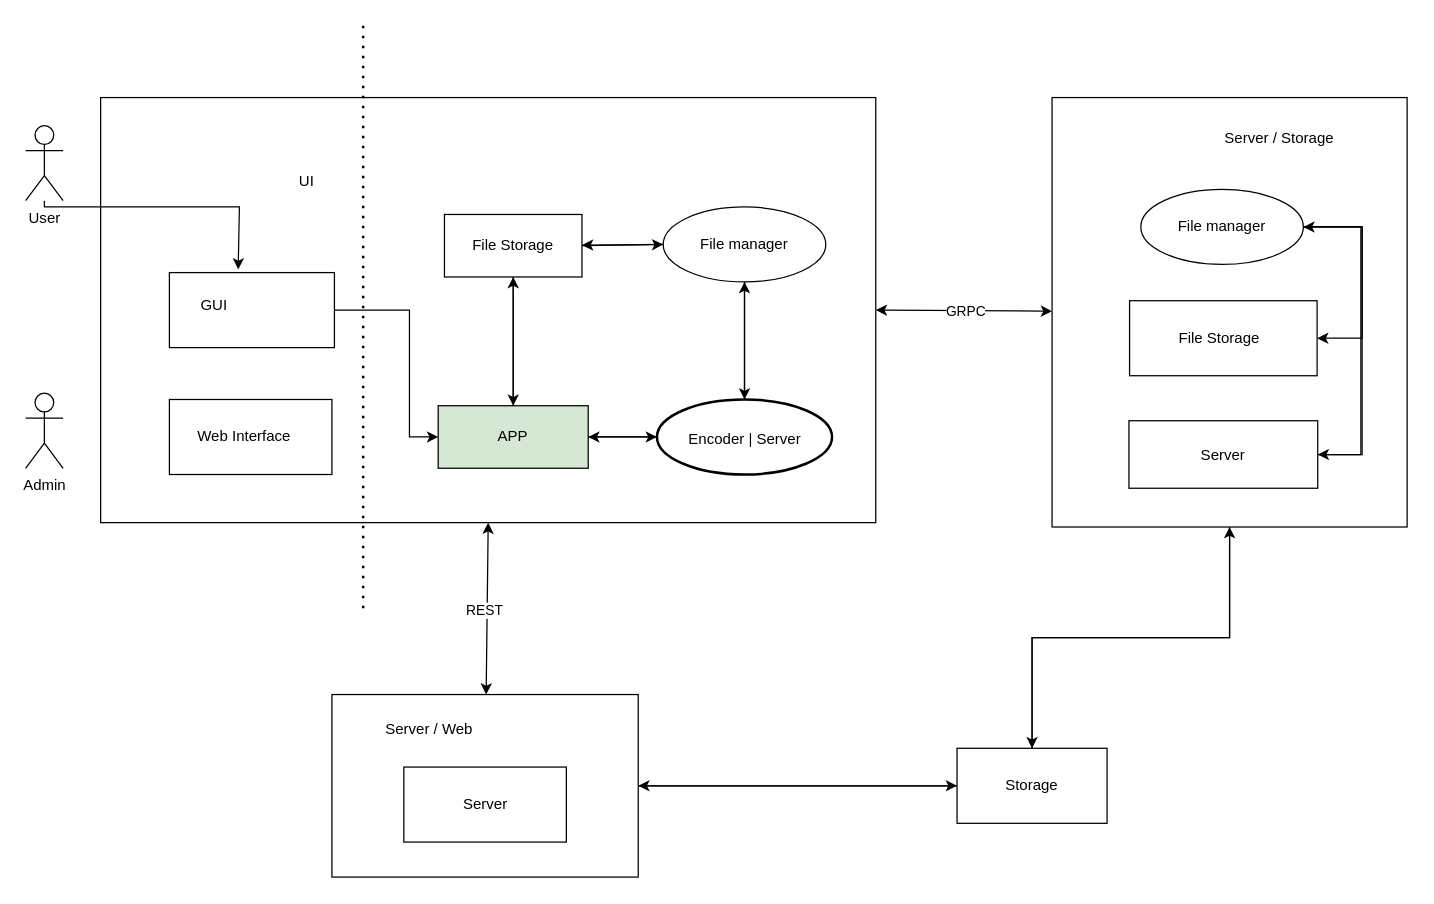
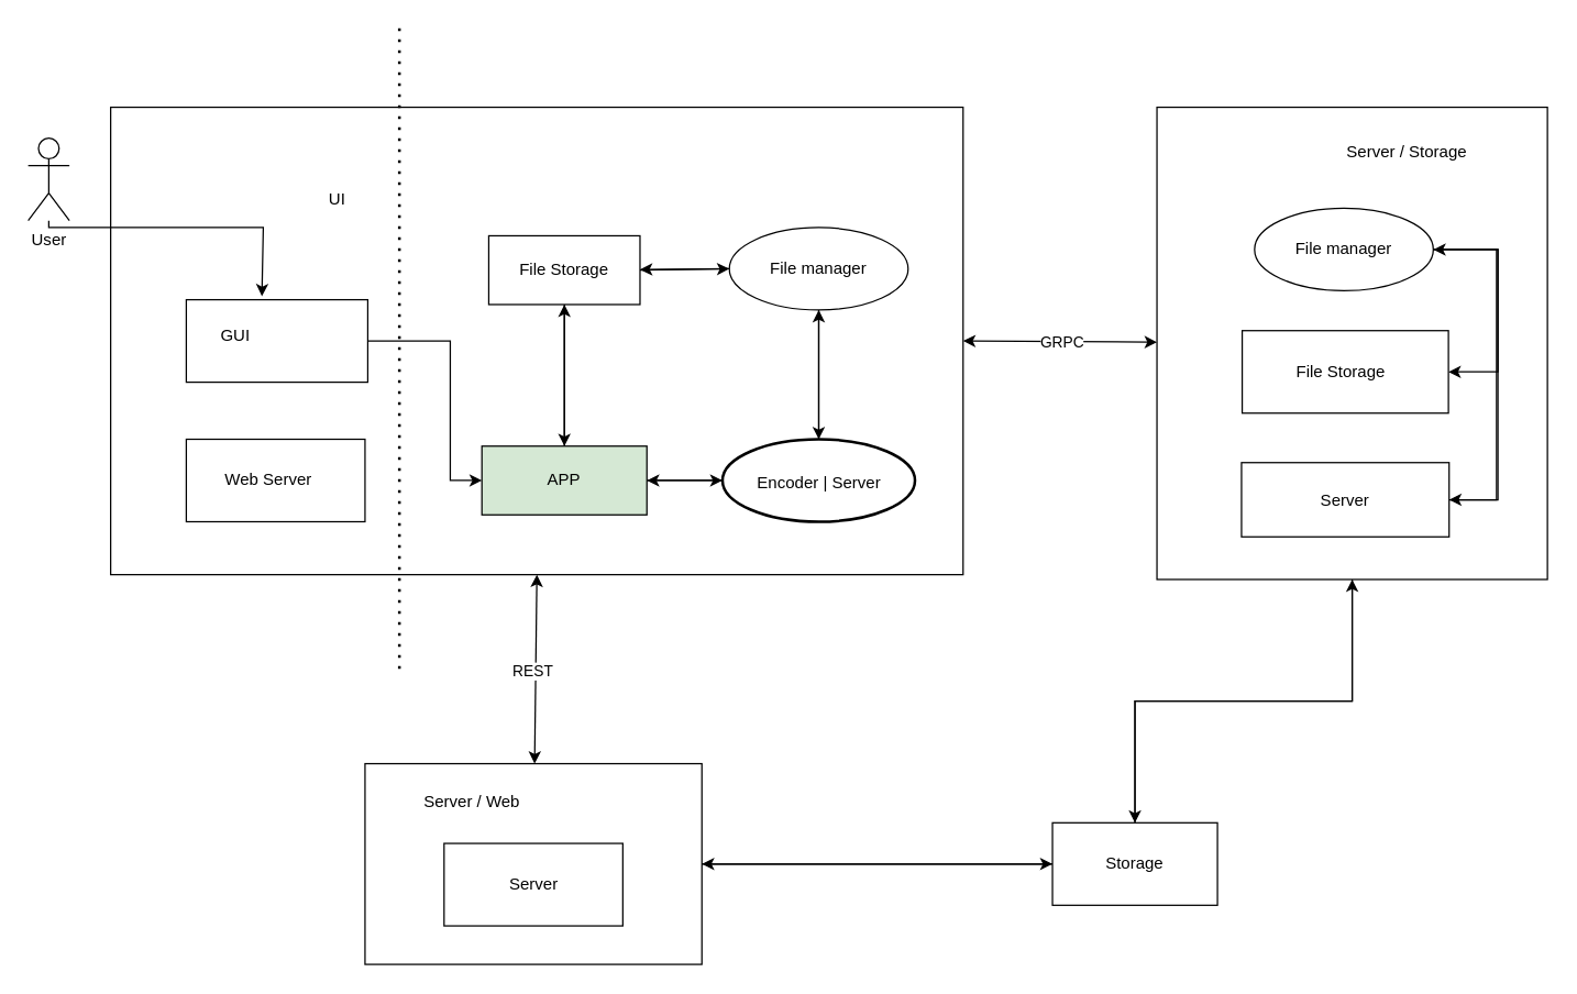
  <mxCell id="0" />
  <mxCell id="1" parent="0" />
  <mxCell id="2" value="" style="rounded=0;whiteSpace=wrap;html=1;" parent="1" vertex="1"><mxGeometry x="80" y="77.5" width="620" height="340" as="geometry" /></mxCell>
  <mxCell id="3" value="" style="rounded=0;whiteSpace=wrap;html=1;" parent="1" vertex="1"><mxGeometry x="841" y="77.5" width="284" height="343.5" as="geometry" /></mxCell>
  <mxCell id="4" value="" style="rounded=0;whiteSpace=wrap;html=1;" parent="1" vertex="1"><mxGeometry x="265" y="555" width="245" height="146" as="geometry" /></mxCell>
  <mxCell id="5" style="edgeStyle=none;rounded=0;orthogonalLoop=1;jettySize=auto;html=1;exitX=1;exitY=0.5;exitDx=0;exitDy=0;entryX=0;entryY=0.5;entryDx=0;entryDy=0;entryPerimeter=0;" parent="1" source="7" target="13" edge="1"><mxGeometry relative="1" as="geometry" /></mxCell>
  <mxCell id="6" style="edgeStyle=none;rounded=0;orthogonalLoop=1;jettySize=auto;html=1;exitX=0.5;exitY=0;exitDx=0;exitDy=0;entryX=0.5;entryY=1;entryDx=0;entryDy=0;" parent="1" source="7" target="10" edge="1"><mxGeometry relative="1" as="geometry" /></mxCell>
  <mxCell id="7" value="APP" style="html=1;whiteSpace=wrap;fillColor=#d5e8d4;" parent="1" vertex="1"><mxGeometry x="350" y="324" width="120" height="50" as="geometry" /></mxCell>
  <mxCell id="8" style="edgeStyle=none;rounded=0;orthogonalLoop=1;jettySize=auto;html=1;exitX=0.5;exitY=1;exitDx=0;exitDy=0;entryX=0.5;entryY=0;entryDx=0;entryDy=0;" parent="1" source="10" target="7" edge="1"><mxGeometry relative="1" as="geometry" /></mxCell>
  <mxCell id="9" style="edgeStyle=none;rounded=0;orthogonalLoop=1;jettySize=auto;html=1;exitX=1;exitY=0.5;exitDx=0;exitDy=0;entryX=0;entryY=0.5;entryDx=0;entryDy=0;" edge="1" parent="1" source="10" target="17"><mxGeometry relative="1" as="geometry" /></mxCell>
  <mxCell id="10" value="&lt;div&gt;File Storage&lt;/div&gt;" style="html=1;whiteSpace=wrap;" parent="1" vertex="1"><mxGeometry x="355" y="171" width="110" height="50" as="geometry" /></mxCell>
  <mxCell id="11" style="edgeStyle=none;rounded=0;orthogonalLoop=1;jettySize=auto;html=1;exitX=0;exitY=0.5;exitDx=0;exitDy=0;exitPerimeter=0;entryX=1;entryY=0.5;entryDx=0;entryDy=0;" parent="1" source="13" target="7" edge="1"><mxGeometry relative="1" as="geometry" /></mxCell>
  <mxCell id="12" style="edgeStyle=none;rounded=0;orthogonalLoop=1;jettySize=auto;html=1;exitX=0.5;exitY=0;exitDx=0;exitDy=0;exitPerimeter=0;entryX=0.5;entryY=1;entryDx=0;entryDy=0;" parent="1" source="13" target="17" edge="1"><mxGeometry relative="1" as="geometry" /></mxCell>
  <mxCell id="13" value="" style="strokeWidth=2;html=1;shape=mxgraph.flowchart.start_1;whiteSpace=wrap;" parent="1" vertex="1"><mxGeometry x="525" y="319" width="140" height="60" as="geometry" /></mxCell>
  <mxCell id="14" value="" style="endArrow=none;dashed=1;html=1;dashPattern=1 3;strokeWidth=2;rounded=0;" parent="1" edge="1"><mxGeometry width="50" height="50" relative="1" as="geometry"><mxPoint x="290" y="20" as="sourcePoint" /><mxPoint x="290" y="490" as="targetPoint" /></mxGeometry></mxCell>
  <mxCell id="15" value="Encoder | Server" style="text;html=1;strokeColor=none;fillColor=none;align=center;verticalAlign=middle;whiteSpace=wrap;rounded=0;" parent="1" vertex="1"><mxGeometry x="539.5" y="336" width="111" height="30" as="geometry" /></mxCell>
  <mxCell id="16" value="" style="group" parent="1" vertex="1" connectable="0"><mxGeometry x="530" y="165" width="130" height="60" as="geometry" /></mxCell>
  <mxCell id="17" value="" style="ellipse;whiteSpace=wrap;html=1;" parent="16" vertex="1"><mxGeometry width="130" height="60" as="geometry" /></mxCell>
  <mxCell id="18" value="File manager" style="text;html=1;strokeColor=none;fillColor=none;align=center;verticalAlign=middle;whiteSpace=wrap;rounded=0;" parent="16" vertex="1"><mxGeometry x="10.84" y="18.75" width="108.33" height="22.5" as="geometry" /></mxCell>
  <mxCell id="19" value="Server / Storage" style="text;html=1;strokeColor=none;fillColor=none;align=center;verticalAlign=middle;whiteSpace=wrap;rounded=0;" parent="1" vertex="1"><mxGeometry x="958" y="95" width="130" height="30" as="geometry" /></mxCell>
  <mxCell id="20" value="UI" style="text;html=1;strokeColor=none;fillColor=none;align=center;verticalAlign=middle;whiteSpace=wrap;rounded=0;" parent="1" vertex="1"><mxGeometry x="215" y="130" width="60" height="30" as="geometry" /></mxCell>
  <mxCell id="21" style="edgeStyle=orthogonalEdgeStyle;rounded=0;orthogonalLoop=1;jettySize=auto;html=1;exitX=1;exitY=0.5;exitDx=0;exitDy=0;entryX=0;entryY=0.5;entryDx=0;entryDy=0;" edge="1" parent="1" source="22" target="7"><mxGeometry relative="1" as="geometry"><Array as="points"><mxPoint x="327" y="248" /><mxPoint x="327" y="349" /></Array></mxGeometry></mxCell>
  <mxCell id="22" value="" style="rounded=0;whiteSpace=wrap;html=1;" parent="1" vertex="1"><mxGeometry x="135" y="217.5" width="132" height="60" as="geometry" /></mxCell>
  <mxCell id="23" value="&lt;div&gt;GUI&lt;/div&gt;" style="text;html=1;strokeColor=none;fillColor=none;align=center;verticalAlign=middle;whiteSpace=wrap;rounded=0;" parent="1" vertex="1"><mxGeometry x="141" y="229.25" width="60" height="30" as="geometry" /></mxCell>
  <mxCell id="24" style="edgeStyle=orthogonalEdgeStyle;rounded=0;orthogonalLoop=1;jettySize=auto;html=1;exitX=0.5;exitY=0;exitDx=0;exitDy=0;entryX=0.5;entryY=1;entryDx=0;entryDy=0;" parent="1" source="26" target="3" edge="1"><mxGeometry relative="1" as="geometry" /></mxCell>
  <mxCell id="25" style="edgeStyle=none;rounded=0;orthogonalLoop=1;jettySize=auto;html=1;exitX=0;exitY=0.5;exitDx=0;exitDy=0;entryX=1;entryY=0.5;entryDx=0;entryDy=0;" parent="1" source="26" target="4" edge="1"><mxGeometry relative="1" as="geometry"><mxPoint x="470" y="615" as="targetPoint" /></mxGeometry></mxCell>
  <mxCell id="26" value="" style="rounded=0;whiteSpace=wrap;html=1;" parent="1" vertex="1"><mxGeometry x="765" y="598" width="120" height="60" as="geometry" /></mxCell>
  <mxCell id="27" value="Storage" style="text;html=1;strokeColor=none;fillColor=none;align=center;verticalAlign=middle;whiteSpace=wrap;rounded=0;" parent="1" vertex="1"><mxGeometry x="795" y="613" width="60" height="30" as="geometry" /></mxCell>
  <mxCell id="28" style="edgeStyle=orthogonalEdgeStyle;rounded=0;orthogonalLoop=1;jettySize=auto;html=1;" parent="1" source="29" edge="1"><mxGeometry relative="1" as="geometry"><mxPoint x="190" y="215" as="targetPoint" /><Array as="points"><mxPoint x="191" y="165" /></Array></mxGeometry></mxCell>
  <mxCell id="29" value="User" style="shape=umlActor;verticalLabelPosition=bottom;verticalAlign=top;html=1;outlineConnect=0;" parent="1" vertex="1"><mxGeometry x="20" y="100" width="30" height="60" as="geometry" /></mxCell>
- <mxCell id="30" value="Admin" style="shape=umlActor;verticalLabelPosition=bottom;verticalAlign=top;html=1;outlineConnect=0;" parent="1" vertex="1"><mxGeometry x="20" y="314" width="30" height="60" as="geometry" /></mxCell>
  <mxCell id="31" style="edgeStyle=none;rounded=0;orthogonalLoop=1;jettySize=auto;html=1;exitX=0.75;exitY=0;exitDx=0;exitDy=0;" parent="1" source="15" target="15" edge="1"><mxGeometry relative="1" as="geometry" /></mxCell>
  <mxCell id="32" style="edgeStyle=none;rounded=0;orthogonalLoop=1;jettySize=auto;html=1;exitX=0.5;exitY=1;exitDx=0;exitDy=0;entryX=0.5;entryY=0;entryDx=0;entryDy=0;entryPerimeter=0;" parent="1" source="17" target="13" edge="1"><mxGeometry relative="1" as="geometry" /></mxCell>
  <mxCell id="33" style="edgeStyle=none;rounded=0;orthogonalLoop=1;jettySize=auto;html=1;entryX=0;entryY=0.5;entryDx=0;entryDy=0;exitX=1;exitY=0.5;exitDx=0;exitDy=0;" parent="1" source="4" target="26" edge="1"><mxGeometry relative="1" as="geometry"><mxPoint x="509" y="615" as="sourcePoint" /></mxGeometry></mxCell>
  <mxCell id="34" value="" style="endArrow=classic;startArrow=classic;html=1;rounded=0;entryX=0.5;entryY=1;entryDx=0;entryDy=0;" parent="1" source="4" target="2" edge="1"><mxGeometry width="50" height="50" relative="1" as="geometry"><mxPoint x="390" y="475" as="sourcePoint" /><mxPoint x="620" y="355" as="targetPoint" /></mxGeometry></mxCell>
  <mxCell id="35" value="REST" style="edgeLabel;html=1;align=center;verticalAlign=middle;resizable=0;points=[];" parent="34" vertex="1" connectable="0"><mxGeometry x="-0.024" y="3" relative="1" as="geometry"><mxPoint as="offset" /></mxGeometry></mxCell>
  <mxCell id="36" style="edgeStyle=orthogonalEdgeStyle;rounded=0;orthogonalLoop=1;jettySize=auto;html=1;entryX=0.5;entryY=0;entryDx=0;entryDy=0;" parent="1" source="3" target="26" edge="1"><mxGeometry relative="1" as="geometry" /></mxCell>
  <mxCell id="37" value="" style="endArrow=classic;startArrow=classic;html=1;rounded=0;exitX=1;exitY=0.5;exitDx=0;exitDy=0;" parent="1" source="2" target="3" edge="1"><mxGeometry width="50" height="50" relative="1" as="geometry"><mxPoint x="570" y="415" as="sourcePoint" /><mxPoint x="620" y="365" as="targetPoint" /></mxGeometry></mxCell>
  <mxCell id="38" value="GRPC" style="edgeLabel;html=1;align=center;verticalAlign=middle;resizable=0;points=[];" parent="37" vertex="1" connectable="0"><mxGeometry x="0.026" y="-1" relative="1" as="geometry"><mxPoint as="offset" /></mxGeometry></mxCell>
  <mxCell id="39" value="&lt;div&gt;Server / Web&lt;/div&gt;" style="text;html=1;strokeColor=none;fillColor=none;align=center;verticalAlign=middle;whiteSpace=wrap;rounded=0;" parent="1" vertex="1"><mxGeometry x="303.5" y="568" width="78" height="30" as="geometry" /></mxCell>
  <mxCell id="40" value="" style="group" vertex="1" connectable="0" parent="1"><mxGeometry x="125" y="319" width="140" height="60" as="geometry" /></mxCell>
  <mxCell id="41" value="" style="rounded=0;whiteSpace=wrap;html=1;" parent="40" vertex="1"><mxGeometry x="10" width="130" height="60" as="geometry" /></mxCell>
- <mxCell id="42" value="&lt;div&gt;Web Interface&lt;/div&gt;" style="text;html=1;strokeColor=none;fillColor=none;align=center;verticalAlign=middle;whiteSpace=wrap;rounded=0;" parent="40" vertex="1"><mxGeometry y="15" width="140" height="30" as="geometry" /></mxCell>
+ <mxCell id="42" value="&lt;div&gt;Web Server&lt;/div&gt;" style="text;html=1;strokeColor=none;fillColor=none;align=center;verticalAlign=middle;whiteSpace=wrap;rounded=0;" parent="40" vertex="1"><mxGeometry y="15" width="140" height="30" as="geometry" /></mxCell>
  <mxCell id="43" style="edgeStyle=none;rounded=0;orthogonalLoop=1;jettySize=auto;html=1;exitX=0;exitY=0.5;exitDx=0;exitDy=0;" edge="1" parent="1" source="17" target="10"><mxGeometry relative="1" as="geometry" /></mxCell>
  <mxCell id="44" value="" style="group" vertex="1" connectable="0" parent="1"><mxGeometry x="322.5" y="613" width="130" height="60" as="geometry" /></mxCell>
  <mxCell id="45" value="" style="rounded=0;whiteSpace=wrap;html=1;" parent="44" vertex="1"><mxGeometry width="130" height="60" as="geometry" /></mxCell>
  <mxCell id="46" value="&lt;div&gt;Server&lt;/div&gt;" style="text;html=1;strokeColor=none;fillColor=none;align=center;verticalAlign=middle;whiteSpace=wrap;rounded=0;" parent="44" vertex="1"><mxGeometry x="35" y="15" width="60" height="30" as="geometry" /></mxCell>
  <mxCell id="47" value="" style="group" vertex="1" connectable="0" parent="1"><mxGeometry x="903" y="240" width="150" height="60" as="geometry" /></mxCell>
  <mxCell id="48" value="" style="rounded=0;whiteSpace=wrap;html=1;" parent="47" vertex="1"><mxGeometry width="150" height="60" as="geometry" /></mxCell>
  <mxCell id="49" value="File Storage" style="text;html=1;strokeColor=none;fillColor=none;align=center;verticalAlign=middle;whiteSpace=wrap;rounded=0;" parent="47" vertex="1"><mxGeometry x="34.17" y="15" width="75.83" height="30" as="geometry" /></mxCell>
  <mxCell id="50" style="edgeStyle=orthogonalEdgeStyle;rounded=0;orthogonalLoop=1;jettySize=auto;html=1;exitX=1;exitY=0.5;exitDx=0;exitDy=0;entryX=1;entryY=0.5;entryDx=0;entryDy=0;" edge="1" parent="1" source="51" target="55"><mxGeometry relative="1" as="geometry"><Array as="points"><mxPoint x="1088" y="363" /><mxPoint x="1088" y="181" /></Array></mxGeometry></mxCell>
  <mxCell id="51" value="" style="rounded=0;whiteSpace=wrap;html=1;" vertex="1" parent="1"><mxGeometry x="902.5" y="336" width="151" height="54" as="geometry" /></mxCell>
  <mxCell id="52" value="Server" style="text;html=1;strokeColor=none;fillColor=none;align=center;verticalAlign=middle;whiteSpace=wrap;rounded=0;" parent="1" vertex="1"><mxGeometry x="933.039" y="349" width="89.919" height="30" as="geometry" /></mxCell>
  <mxCell id="53" value="" style="group" vertex="1" connectable="0" parent="1"><mxGeometry x="912" y="151" width="130" height="60" as="geometry" /></mxCell>
  <mxCell id="54" value="" style="group" parent="53" vertex="1" connectable="0"><mxGeometry width="130" height="60" as="geometry" /></mxCell>
  <mxCell id="55" value="" style="ellipse;whiteSpace=wrap;html=1;" parent="54" vertex="1"><mxGeometry width="130" height="60" as="geometry" /></mxCell>
  <mxCell id="56" value="File manager" style="text;html=1;strokeColor=none;fillColor=none;align=center;verticalAlign=middle;whiteSpace=wrap;rounded=0;" parent="54" vertex="1"><mxGeometry x="10.833" y="17.5" width="108.333" height="25" as="geometry" /></mxCell>
  <mxCell id="57" style="edgeStyle=orthogonalEdgeStyle;rounded=0;orthogonalLoop=1;jettySize=auto;html=1;exitX=1;exitY=0.5;exitDx=0;exitDy=0;entryX=1;entryY=0.5;entryDx=0;entryDy=0;" edge="1" parent="1" source="55" target="51"><mxGeometry relative="1" as="geometry"><Array as="points"><mxPoint x="1089" y="181" /><mxPoint x="1089" y="363" /></Array></mxGeometry></mxCell>
  <mxCell id="58" style="edgeStyle=orthogonalEdgeStyle;rounded=0;orthogonalLoop=1;jettySize=auto;html=1;exitX=1;exitY=0.5;exitDx=0;exitDy=0;entryX=1;entryY=0.5;entryDx=0;entryDy=0;" edge="1" parent="1" source="55" target="48"><mxGeometry relative="1" as="geometry"><Array as="points"><mxPoint x="1089" y="181" /><mxPoint x="1089" y="270" /></Array></mxGeometry></mxCell>
